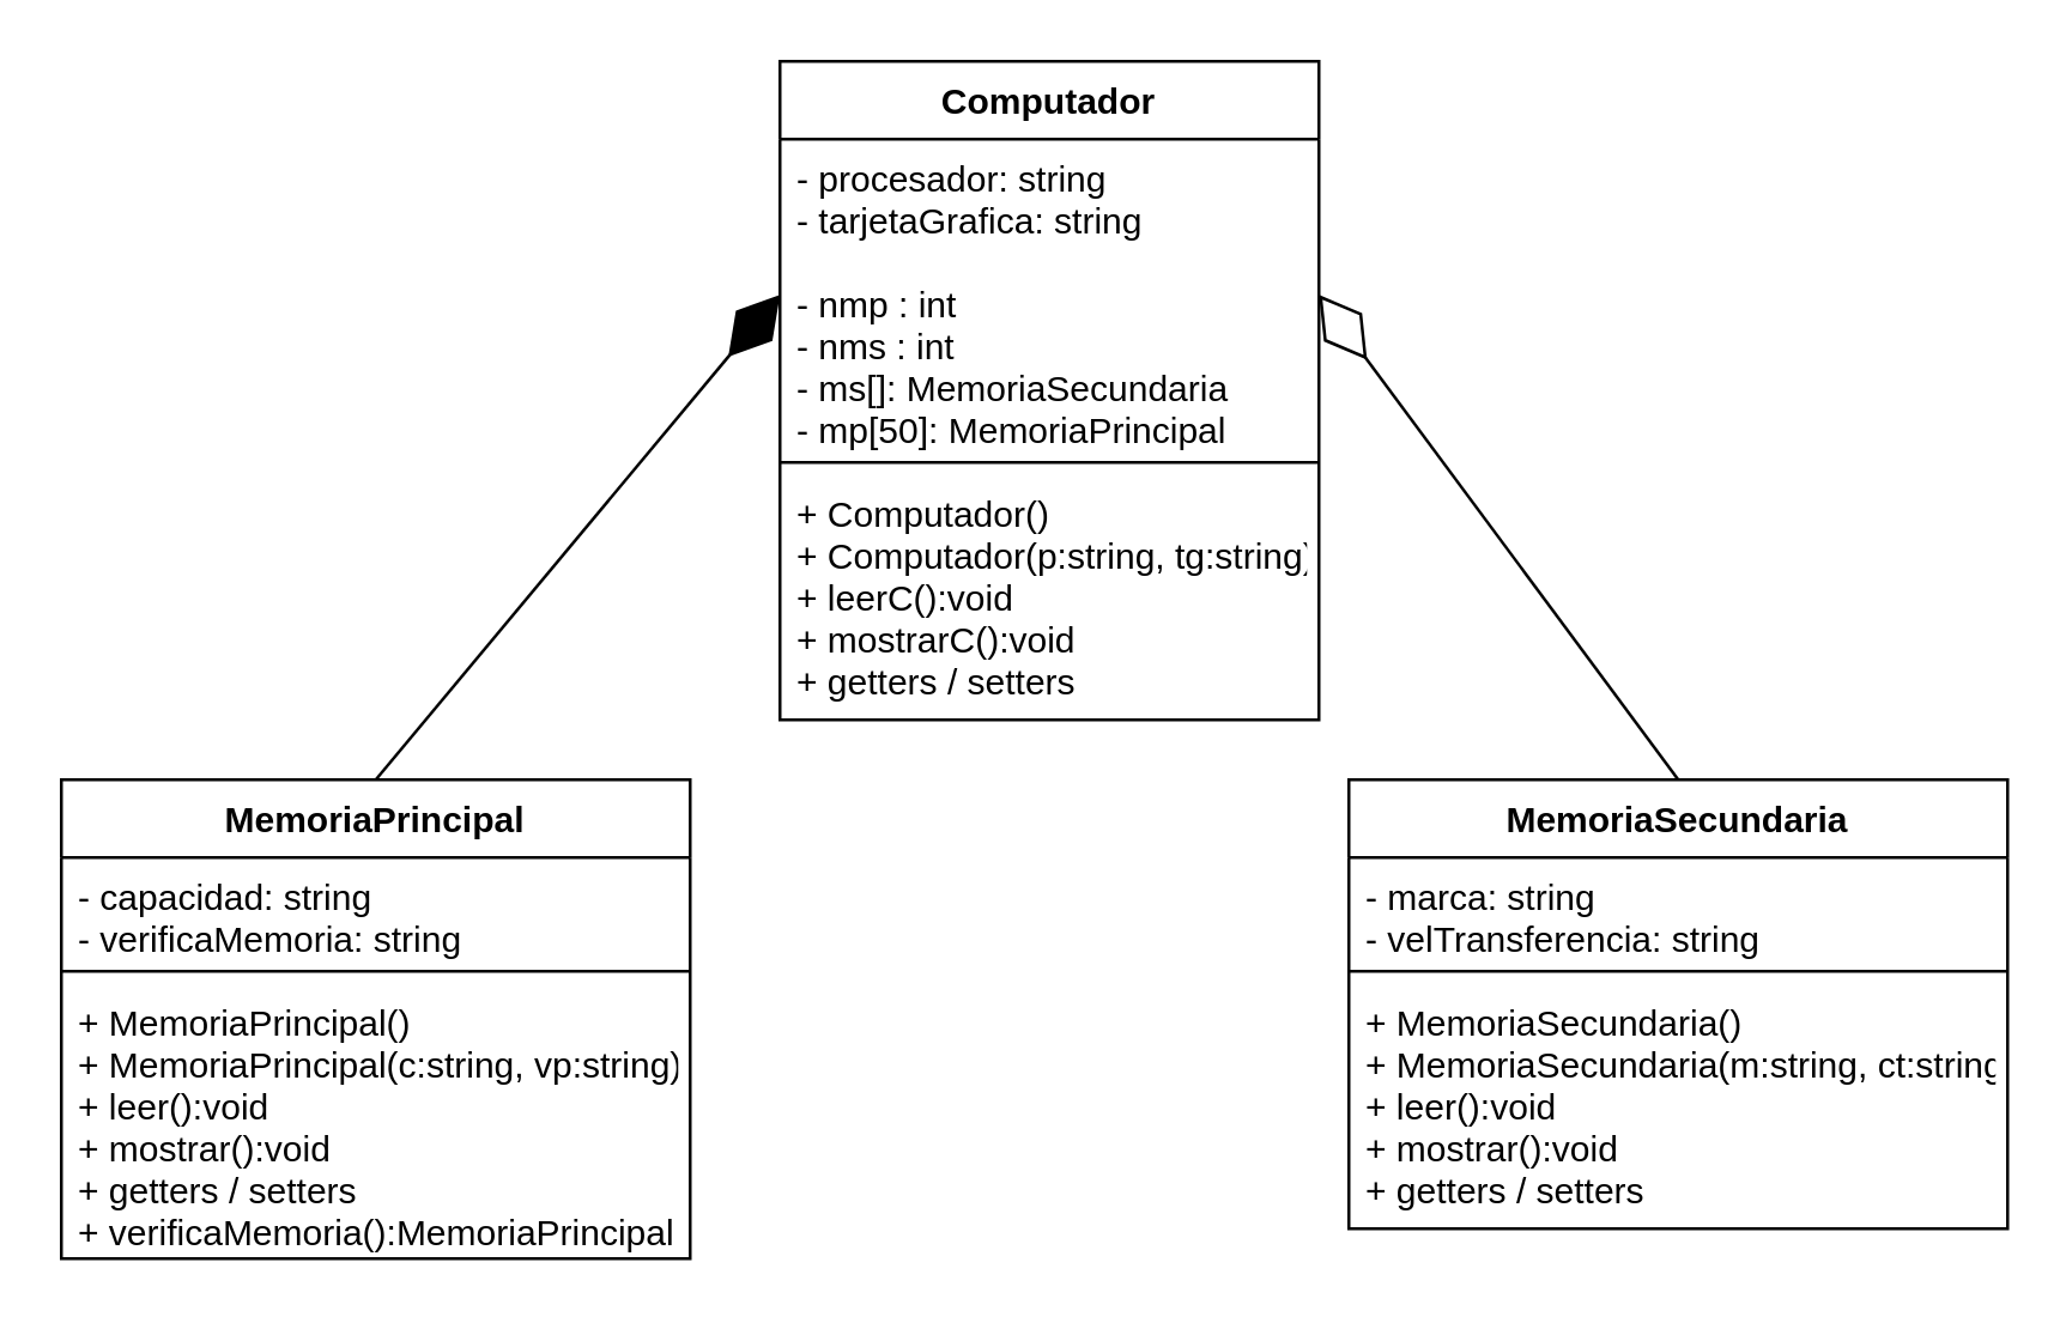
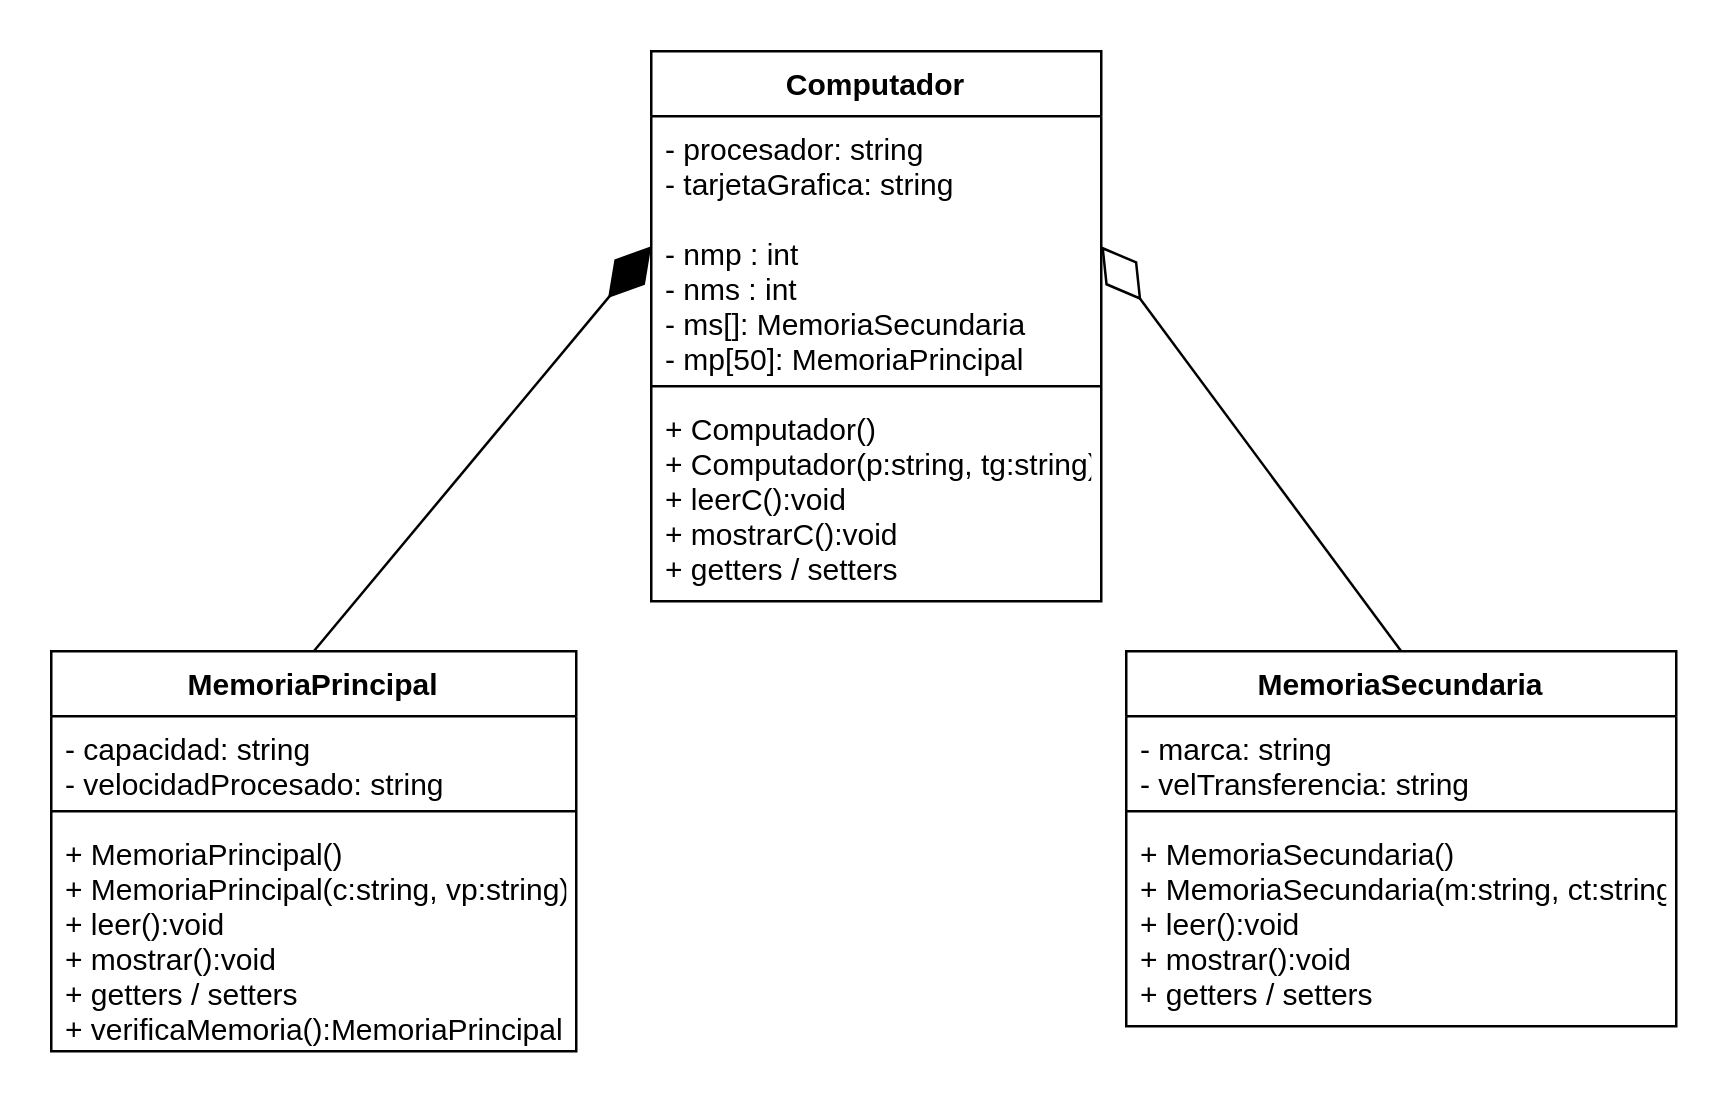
  <mxCell id="0" />
  <mxCell id="1" parent="0" />
  <mxCell id="2" value="MemoriaSecundaria" style="swimlane;fontStyle=1;align=center;verticalAlign=top;childLayout=stackLayout;horizontal=1;startSize=26;horizontalStack=0;resizeParent=1;resizeParentMax=0;resizeLast=0;collapsible=1;marginBottom=0;" vertex="1" parent="1"><mxGeometry x="450" y="260" width="220" height="150" as="geometry" /></mxCell>
  <mxCell id="3" value="- marca: string&#10;- velTransferencia: string" style="text;strokeColor=none;fillColor=none;align=left;verticalAlign=top;spacingLeft=4;spacingRight=4;overflow=hidden;rotatable=0;points=[[0,0.5],[1,0.5]];portConstraint=eastwest;" vertex="1" parent="2"><mxGeometry y="26" width="220" height="34" as="geometry" /></mxCell>
  <mxCell id="4" value="" style="line;strokeWidth=1;fillColor=none;align=left;verticalAlign=middle;spacingTop=-1;spacingLeft=3;spacingRight=3;rotatable=0;labelPosition=right;points=[];portConstraint=eastwest;" vertex="1" parent="2"><mxGeometry y="60" width="220" height="8" as="geometry" /></mxCell>
  <mxCell id="5" value="+ MemoriaSecundaria()&#10;+ MemoriaSecundaria(m:string, ct:string)&#10;+ leer():void&#10;+ mostrar():void&#10;+ getters / setters" style="text;strokeColor=none;fillColor=none;align=left;verticalAlign=top;spacingLeft=4;spacingRight=4;overflow=hidden;rotatable=0;points=[[0,0.5],[1,0.5]];portConstraint=eastwest;" vertex="1" parent="2"><mxGeometry y="68" width="220" height="82" as="geometry" /></mxCell>
  <mxCell id="6" value="MemoriaPrincipal" style="swimlane;fontStyle=1;align=center;verticalAlign=top;childLayout=stackLayout;horizontal=1;startSize=26;horizontalStack=0;resizeParent=1;resizeParentMax=0;resizeLast=0;collapsible=1;marginBottom=0;" vertex="1" parent="1"><mxGeometry x="20" y="260" width="210" height="160" as="geometry" /></mxCell>
- <mxCell id="7" value="- capacidad: string&#10;- verificaMemoria: string" style="text;strokeColor=none;fillColor=none;align=left;verticalAlign=top;spacingLeft=4;spacingRight=4;overflow=hidden;rotatable=0;points=[[0,0.5],[1,0.5]];portConstraint=eastwest;" vertex="1" parent="6"><mxGeometry y="26" width="210" height="34" as="geometry" /></mxCell>
+ <mxCell id="7" value="- capacidad: string&#10;- velocidadProcesado: string" style="text;strokeColor=none;fillColor=none;align=left;verticalAlign=top;spacingLeft=4;spacingRight=4;overflow=hidden;rotatable=0;points=[[0,0.5],[1,0.5]];portConstraint=eastwest;" vertex="1" parent="6"><mxGeometry y="26" width="210" height="34" as="geometry" /></mxCell>
  <mxCell id="8" value="" style="line;strokeWidth=1;fillColor=none;align=left;verticalAlign=middle;spacingTop=-1;spacingLeft=3;spacingRight=3;rotatable=0;labelPosition=right;points=[];portConstraint=eastwest;" vertex="1" parent="6"><mxGeometry y="60" width="210" height="8" as="geometry" /></mxCell>
  <mxCell id="9" value="+ MemoriaPrincipal()&#10;+ MemoriaPrincipal(c:string, vp:string)&#10;+ leer():void&#10;+ mostrar():void&#10;+ getters / setters&#10;+ verificaMemoria():MemoriaPrincipal" style="text;strokeColor=none;fillColor=none;align=left;verticalAlign=top;spacingLeft=4;spacingRight=4;overflow=hidden;rotatable=0;points=[[0,0.5],[1,0.5]];portConstraint=eastwest;" vertex="1" parent="6"><mxGeometry y="68" width="210" height="92" as="geometry" /></mxCell>
  <mxCell id="10" value="Computador" style="swimlane;fontStyle=1;align=center;verticalAlign=top;childLayout=stackLayout;horizontal=1;startSize=26;horizontalStack=0;resizeParent=1;resizeParentMax=0;resizeLast=0;collapsible=1;marginBottom=0;" vertex="1" parent="1"><mxGeometry x="260" y="20" width="180" height="220" as="geometry" /></mxCell>
  <mxCell id="11" value="- procesador: string&#10;- tarjetaGrafica: string&#10;&#10;- nmp : int&#10;- nms : int&#10;- ms[]: MemoriaSecundaria&#10;- mp[50]: MemoriaPrincipal" style="text;strokeColor=none;fillColor=none;align=left;verticalAlign=top;spacingLeft=4;spacingRight=4;overflow=hidden;rotatable=0;points=[[0,0.5],[1,0.5]];portConstraint=eastwest;" vertex="1" parent="10"><mxGeometry y="26" width="180" height="104" as="geometry" /></mxCell>
  <mxCell id="12" value="" style="line;strokeWidth=1;fillColor=none;align=left;verticalAlign=middle;spacingTop=-1;spacingLeft=3;spacingRight=3;rotatable=0;labelPosition=right;points=[];portConstraint=eastwest;" vertex="1" parent="10"><mxGeometry y="130" width="180" height="8" as="geometry" /></mxCell>
  <mxCell id="13" value="+ Computador()&#10;+ Computador(p:string, tg:string)&#10;+ leerC():void&#10;+ mostrarC():void&#10;+ getters / setters" style="text;strokeColor=none;fillColor=none;align=left;verticalAlign=top;spacingLeft=4;spacingRight=4;overflow=hidden;rotatable=0;points=[[0,0.5],[1,0.5]];portConstraint=eastwest;" vertex="1" parent="10"><mxGeometry y="138" width="180" height="82" as="geometry" /></mxCell>
  <mxCell id="14" value="" style="endArrow=diamondThin;endFill=0;endSize=24;html=1;rounded=0;exitX=0.5;exitY=0;exitDx=0;exitDy=0;entryX=1;entryY=0.5;entryDx=0;entryDy=0;" edge="1" parent="1" source="2" target="11"><mxGeometry width="160" relative="1" as="geometry"><mxPoint x="280" y="340" as="sourcePoint" /><mxPoint x="447" y="119" as="targetPoint" /></mxGeometry></mxCell>
  <mxCell id="15" value="" style="endArrow=diamondThin;endFill=1;endSize=24;html=1;rounded=0;entryX=0;entryY=0.5;entryDx=0;entryDy=0;exitX=0.5;exitY=0;exitDx=0;exitDy=0;" edge="1" parent="1" source="6" target="11"><mxGeometry width="160" relative="1" as="geometry"><mxPoint x="280" y="340" as="sourcePoint" /><mxPoint x="440" y="340" as="targetPoint" /></mxGeometry></mxCell>
